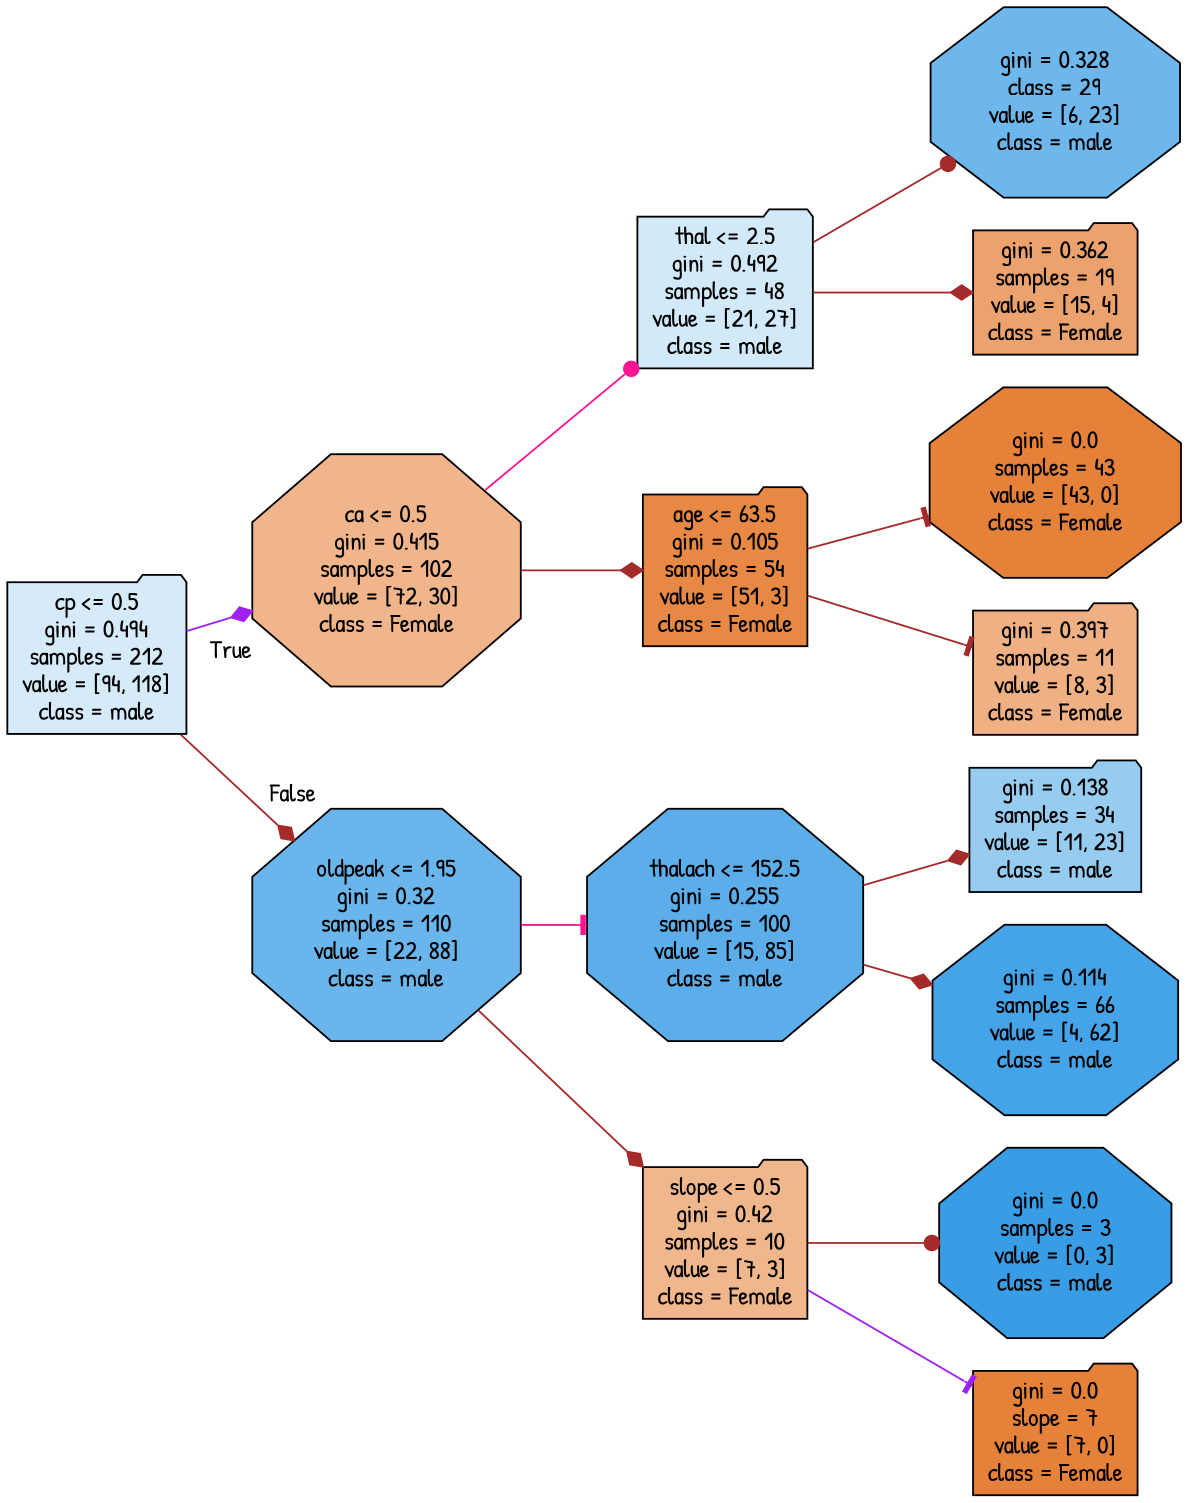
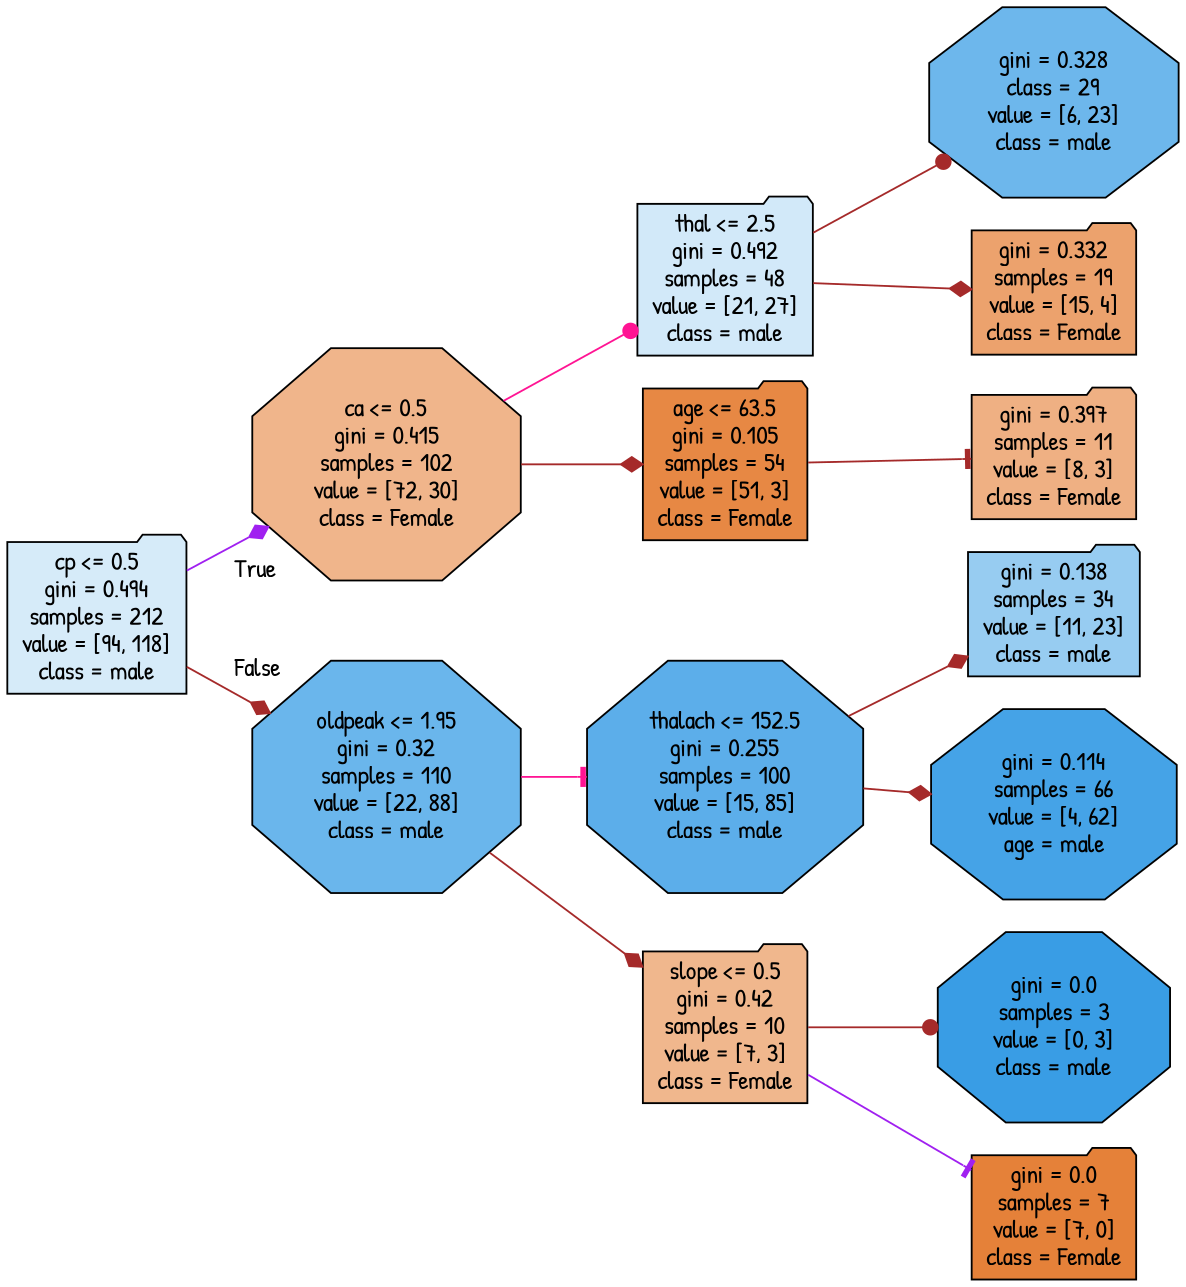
  digraph {
    fontname="Patrick Hand"
    rankdir=LR
    node [color=black fillcolor="#e58139ff" fontname="Patrick Hand" shape=folder style=filled]
    edge [arrowhead=diamond color=brown fontname="Patrick Hand"]
    n1 [fillcolor="#399de534" label="cp <= 0.5\ngini = 0.494\nsamples = 212\nvalue = [94, 118]\nclass = male"]
    n2 [fillcolor="#e5813995" label="ca <= 0.5\ngini = 0.415\nsamples = 102\nvalue = [72, 30]\nclass = Female" shape=octagon]
    n3 [fillcolor="#399de5bf" label="oldpeak <= 1.95\ngini = 0.32\nsamples = 110\nvalue = [22, 88]\nclass = male" shape=octagon]
    n4 [fillcolor="#399de539" label="thal <= 2.5\ngini = 0.492\nsamples = 48\nvalue = [21, 27]\nclass = male"]
    n5 [fillcolor="#e58139f0" label="age <= 63.5\ngini = 0.105\nsamples = 54\nvalue = [51, 3]\nclass = Female"]
    n6 [fillcolor="#399de5d2" label="thalach <= 152.5\ngini = 0.255\nsamples = 100\nvalue = [15, 85]\nclass = male" shape=octagon]
    n7 [fillcolor="#e5813992" label="slope <= 0.5\ngini = 0.42\nsamples = 10\nvalue = [7, 3]\nclass = Female"]
    n8 [fillcolor="#399de5bc" label="gini = 0.328\nclass = 29\nvalue = [6, 23]\nclass = male" shape=octagon]
-   n9 [fillcolor="#e58139bb" label="gini = 0.362\nsamples = 19\nvalue = [15, 4]\nclass = Female"]
-   n10 [label="gini = 0.0\nsamples = 43\nvalue = [43, 0]\nclass = Female" shape=octagon]
+   n9 [fillcolor="#e58139bb" label="gini = 0.332\nsamples = 19\nvalue = [15, 4]\nclass = Female"]
    n11 [fillcolor="#e581399f" label="gini = 0.397\nsamples = 11\nvalue = [8, 3]\nclass = Female"]
    n12 [fillcolor="#399de585" label="gini = 0.138\nsamples = 34\nvalue = [11, 23]\nclass = male"]
-   n13 [fillcolor="#399de5ef" label="gini = 0.114\nsamples = 66\nvalue = [4, 62]\nclass = male" shape=octagon]
+   n13 [fillcolor="#399de5ef" label="gini = 0.114\nsamples = 66\nvalue = [4, 62]\nage = male" shape=octagon]
    n14 [fillcolor="#399de5ff" label="gini = 0.0\nsamples = 3\nvalue = [0, 3]\nclass = male" shape=octagon]
-   n15 [label="gini = 0.0\nslope = 7\nvalue = [7, 0]\nclass = Female"]
+   n15 [label="gini = 0.0\nsamples = 7\nvalue = [7, 0]\nclass = Female"]
    n1 -> n2 [color=purple headlabel=True labelangle=45 labeldistance=2.5]
    n1 -> n3 [headlabel=False labelangle=-45 labeldistance=2.5]
    n2 -> n4 [arrowhead=dot color=deeppink]
    n2 -> n5
    n3 -> n6 [arrowhead=tee color=deeppink]
    n3 -> n7
    n4 -> n8 [arrowhead=dot]
    n4 -> n9
-   n5 -> n10 [arrowhead=tee]
    n5 -> n11 [arrowhead=tee]
    n6 -> n12
    n6 -> n13
    n7 -> n14 [arrowhead=dot]
    n7 -> n15 [arrowhead=tee color=purple]
  }
